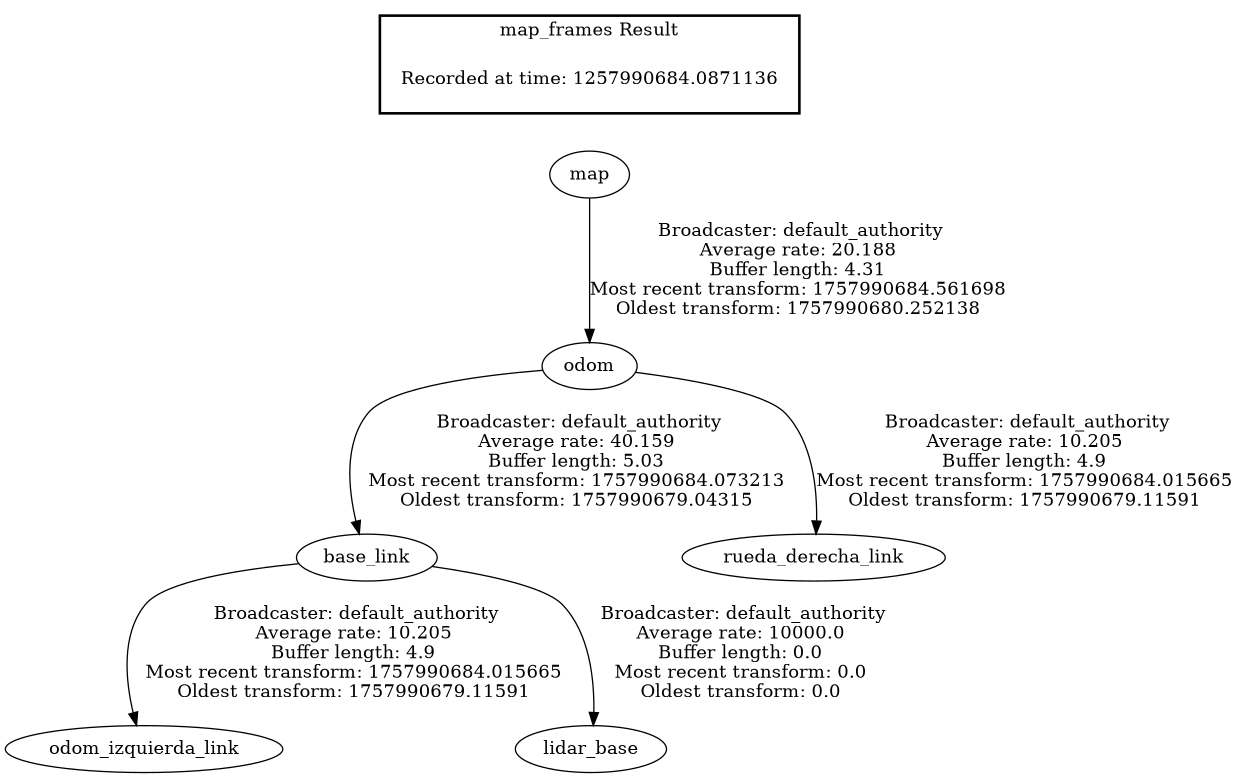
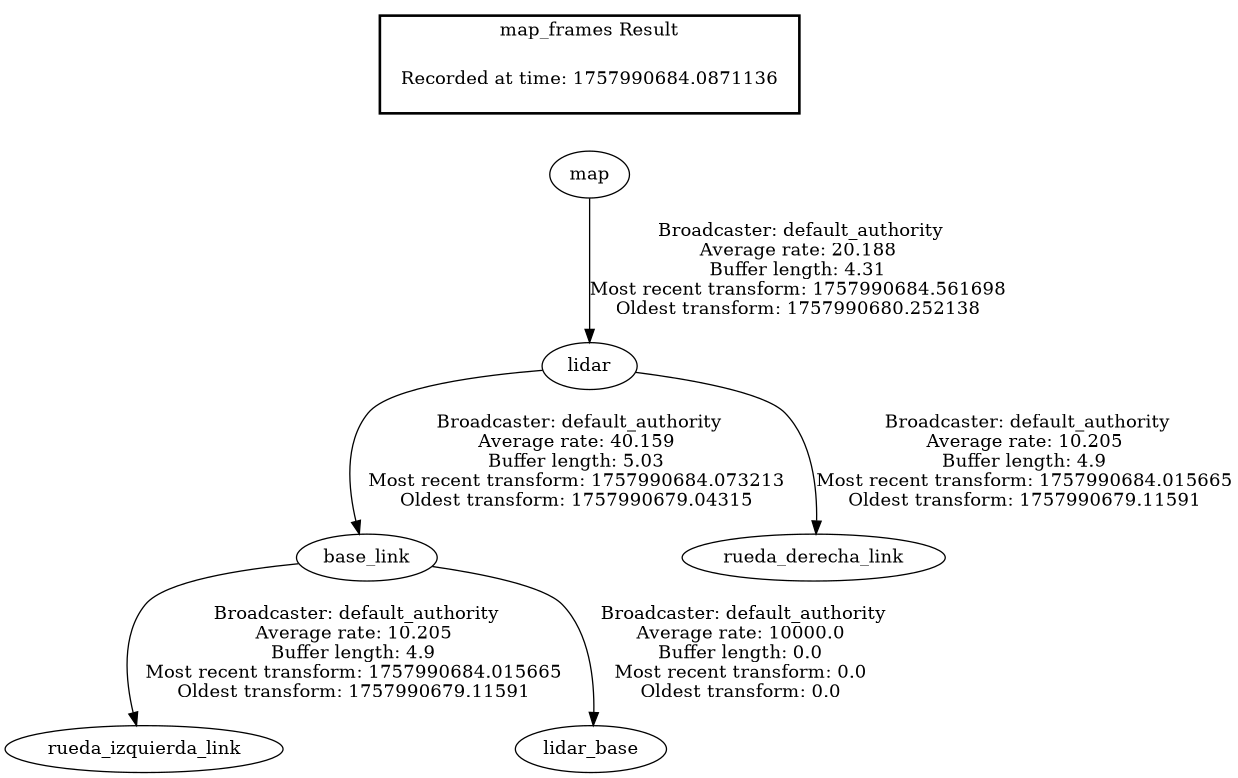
  digraph {
-   "Recorded at time: 1757990684.0871136" [shape=plaintext label="Recorded at time: 1257990684.0871136"]
+   "Recorded at time: 1757990684.0871136" [shape=plaintext]
    map
    base_link
-   rueda_izquierda_link [label=odom_izquierda_link]
+   rueda_izquierda_link
    n5 [label=lidar_base]
-   odom
+   odom [label=lidar]
    rueda_derecha_link
    subgraph cluster_1 {
      color=black
      label="map_frames Result"
      style=bold
      "Recorded at time: 1757990684.0871136"
    }
    "Recorded at time: 1757990684.0871136" -> map [style=invis]
    map -> odom [label=" Broadcaster: default_authority\nAverage rate: 20.188\nBuffer length: 4.31\nMost recent transform: 1757990684.561698\nOldest transform: 1757990680.252138\n"]
    base_link -> rueda_izquierda_link [label=" Broadcaster: default_authority\nAverage rate: 10.205\nBuffer length: 4.9\nMost recent transform: 1757990684.015665\nOldest transform: 1757990679.11591\n"]
    base_link -> n5 [label=" Broadcaster: default_authority\nAverage rate: 10000.0\nBuffer length: 0.0\nMost recent transform: 0.0\nOldest transform: 0.0\n"]
    odom -> base_link [label=" Broadcaster: default_authority\nAverage rate: 40.159\nBuffer length: 5.03\nMost recent transform: 1757990684.073213\nOldest transform: 1757990679.04315\n"]
    odom -> rueda_derecha_link [label=" Broadcaster: default_authority\nAverage rate: 10.205\nBuffer length: 4.9\nMost recent transform: 1757990684.015665\nOldest transform: 1757990679.11591\n"]
  }
